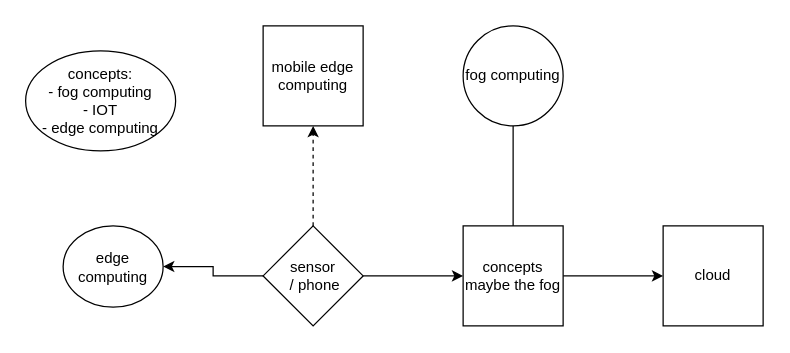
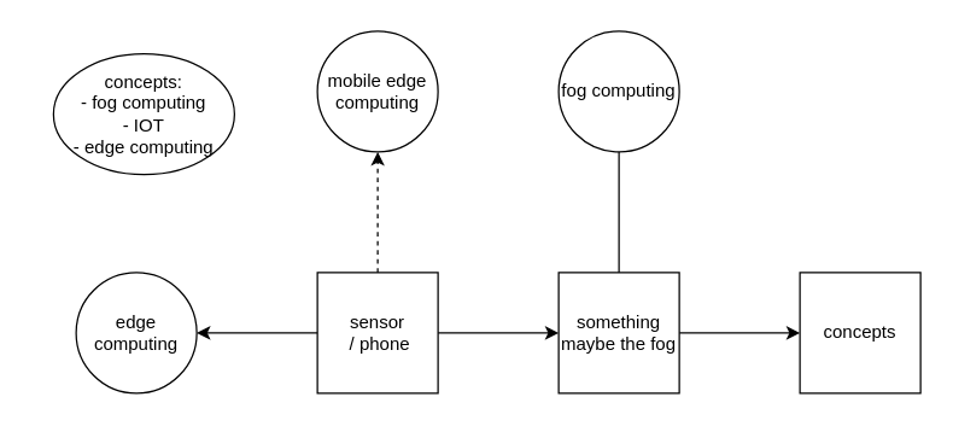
  <mxCell id="0" />
  <mxCell id="1" parent="0" />
  <mxCell id="2" value="" style="edgeStyle=orthogonalEdgeStyle;rounded=0;orthogonalLoop=1;jettySize=auto;html=1;" edge="1" parent="1" source="5" target="8"><mxGeometry relative="1" as="geometry" /></mxCell>
  <mxCell id="3" value="" style="edgeStyle=orthogonalEdgeStyle;rounded=0;orthogonalLoop=1;jettySize=auto;html=1;dashed=1;" edge="1" parent="1" source="5" target="10"><mxGeometry relative="1" as="geometry" /></mxCell>
  <mxCell id="4" value="" style="edgeStyle=orthogonalEdgeStyle;rounded=0;orthogonalLoop=1;jettySize=auto;html=1;" edge="1" parent="1" source="5" target="11"><mxGeometry relative="1" as="geometry" /></mxCell>
- <mxCell id="5" value="&lt;div&gt;sensor&lt;/div&gt;&amp;nbsp;/ phone" style="rhombus;whiteSpace=wrap;html=1;aspect=fixed;" vertex="1" parent="1"><mxGeometry x="210" y="180" width="80" height="80" as="geometry" /></mxCell>
+ <mxCell id="5" value="&lt;div&gt;sensor&lt;/div&gt;&amp;nbsp;/ phone" style="whiteSpace=wrap;html=1;aspect=fixed;" vertex="1" parent="1"><mxGeometry x="210" y="180" width="80" height="80" as="geometry" /></mxCell>
  <mxCell id="6" value="" style="edgeStyle=orthogonalEdgeStyle;rounded=0;orthogonalLoop=1;jettySize=auto;html=1;" edge="1" parent="1" source="8" target="9"><mxGeometry relative="1" as="geometry" /></mxCell>
  <mxCell id="7" value="" style="edgeStyle=orthogonalEdgeStyle;rounded=0;orthogonalLoop=1;jettySize=auto;html=1;endArrow=none;" edge="1" parent="1" source="8" target="12"><mxGeometry relative="1" as="geometry" /></mxCell>
- <mxCell id="8" value="concepts maybe the fog" style="whiteSpace=wrap;html=1;aspect=fixed;" vertex="1" parent="1"><mxGeometry x="370" y="180" width="80" height="80" as="geometry" /></mxCell>
- <mxCell id="9" value="&lt;div&gt;cloud&lt;/div&gt;" style="whiteSpace=wrap;html=1;aspect=fixed;" vertex="1" parent="1"><mxGeometry x="530" y="180" width="80" height="80" as="geometry" /></mxCell>
- <mxCell id="10" value="mobile edge computing" style="whiteSpace=wrap;html=1;rounded=0;" vertex="1" parent="1"><mxGeometry x="210" width="80" height="80" as="geometry" y="20" /></mxCell>
- <mxCell id="11" value="edge computing" style="ellipse;whiteSpace=wrap;html=1;" vertex="1" parent="1"><mxGeometry x="50" y="180" width="80" height="65" as="geometry" /></mxCell>
+ <mxCell id="8" value="something maybe the fog" style="whiteSpace=wrap;html=1;aspect=fixed;" vertex="1" parent="1"><mxGeometry x="370" y="180" width="80" height="80" as="geometry" /></mxCell>
+ <mxCell id="9" value="&lt;div&gt;concepts&lt;/div&gt;" style="whiteSpace=wrap;html=1;aspect=fixed;" vertex="1" parent="1"><mxGeometry x="530" y="180" width="80" height="80" as="geometry" /></mxCell>
+ <mxCell id="10" value="mobile edge computing" style="ellipse;whiteSpace=wrap;html=1;" vertex="1" parent="1"><mxGeometry x="210" width="80" height="80" as="geometry" y="20" /></mxCell>
+ <mxCell id="11" value="edge computing" style="ellipse;whiteSpace=wrap;html=1;" vertex="1" parent="1"><mxGeometry x="50" y="180" width="80" height="80" as="geometry" /></mxCell>
  <mxCell id="12" value="&lt;div&gt;fog computing&lt;/div&gt;" style="ellipse;whiteSpace=wrap;html=1;" vertex="1" parent="1"><mxGeometry x="370" width="80" height="80" as="geometry" y="20" /></mxCell>
- <mxCell id="13" value="&lt;div&gt;concepts:&lt;/div&gt;&lt;div&gt;- fog computing&lt;/div&gt;&lt;div&gt;- IOT&lt;/div&gt;&lt;div&gt;- edge computing&lt;br&gt;&lt;/div&gt;" style="ellipse;whiteSpace=wrap;html=1;" vertex="1" parent="1"><mxGeometry x="20" y="40" width="120" height="80" as="geometry" /></mxCell>
+ <mxCell id="13" value="&lt;div&gt;concepts:&lt;/div&gt;&lt;div&gt;- fog computing&lt;/div&gt;&lt;div&gt;- IOT&lt;/div&gt;&lt;div&gt;- edge computing&lt;br&gt;&lt;/div&gt;" style="ellipse;whiteSpace=wrap;html=1;" vertex="1" parent="1"><mxGeometry x="35" y="35" width="120" height="80" as="geometry" /></mxCell>
